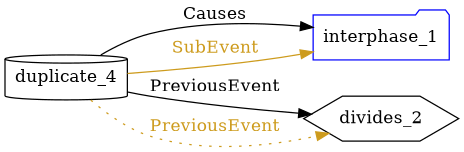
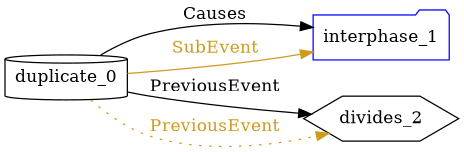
  digraph {
    rankdir=LR
    node [color=black]
    edge [color=Black fontcolor=black style=solid]
-   n1 [label=duplicate_4 shape=cylinder]
+   n1 [label=duplicate_0 shape=cylinder]
    n2 [color=blue label=interphase_1 shape=folder]
    n3 [label=divides_2 shape=hexagon]
    n1 -> n2 [label=Causes]
    n1 -> n2 [color=goldenrod3 fontcolor=goldenrod3 label=SubEvent]
    n1 -> n3 [label=PreviousEvent]
    n1 -> n3 [color=goldenrod3 fontcolor=goldenrod3 label=PreviousEvent style=dotted]
  }
